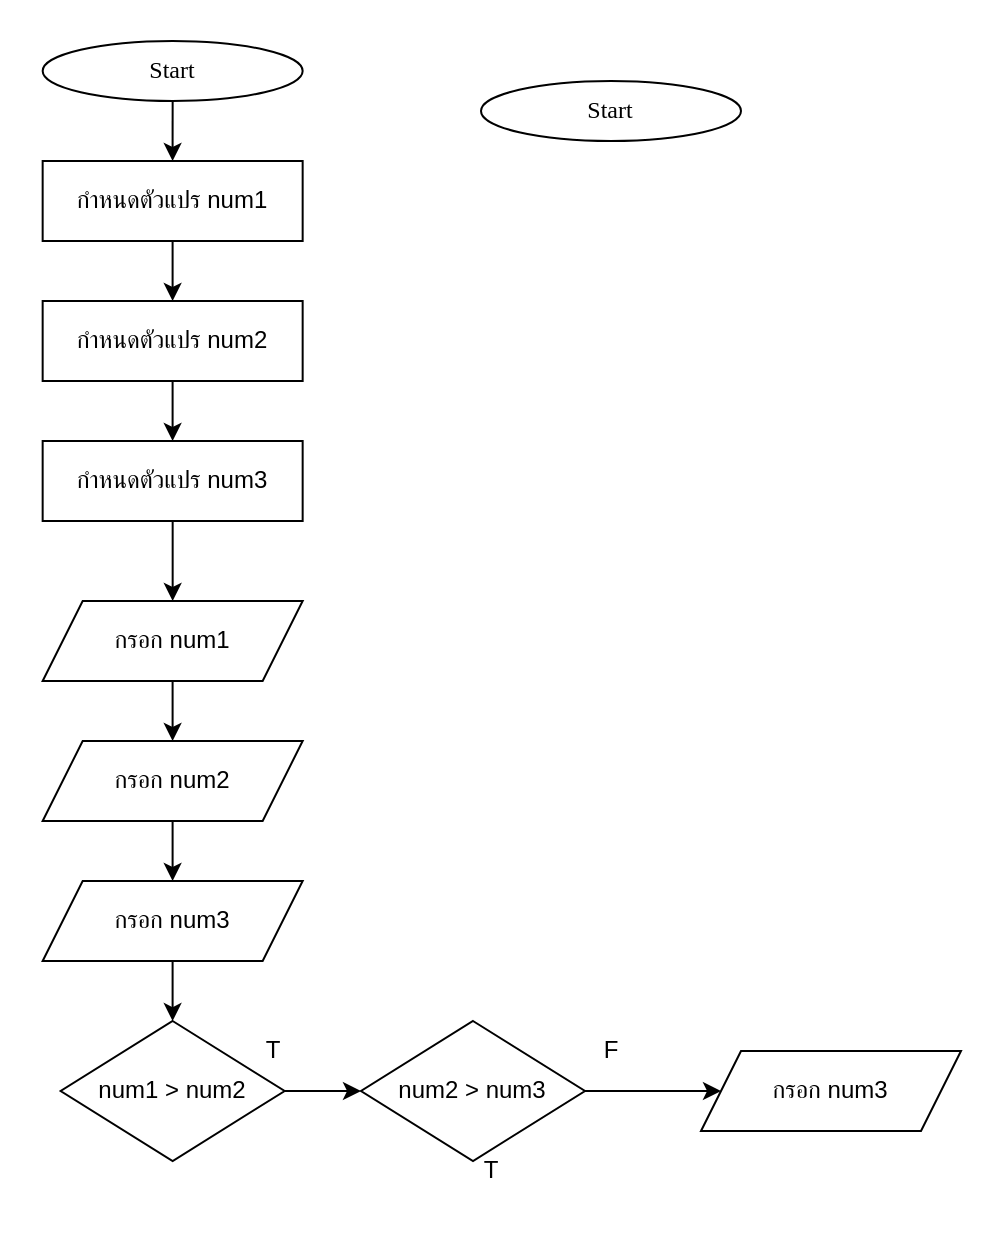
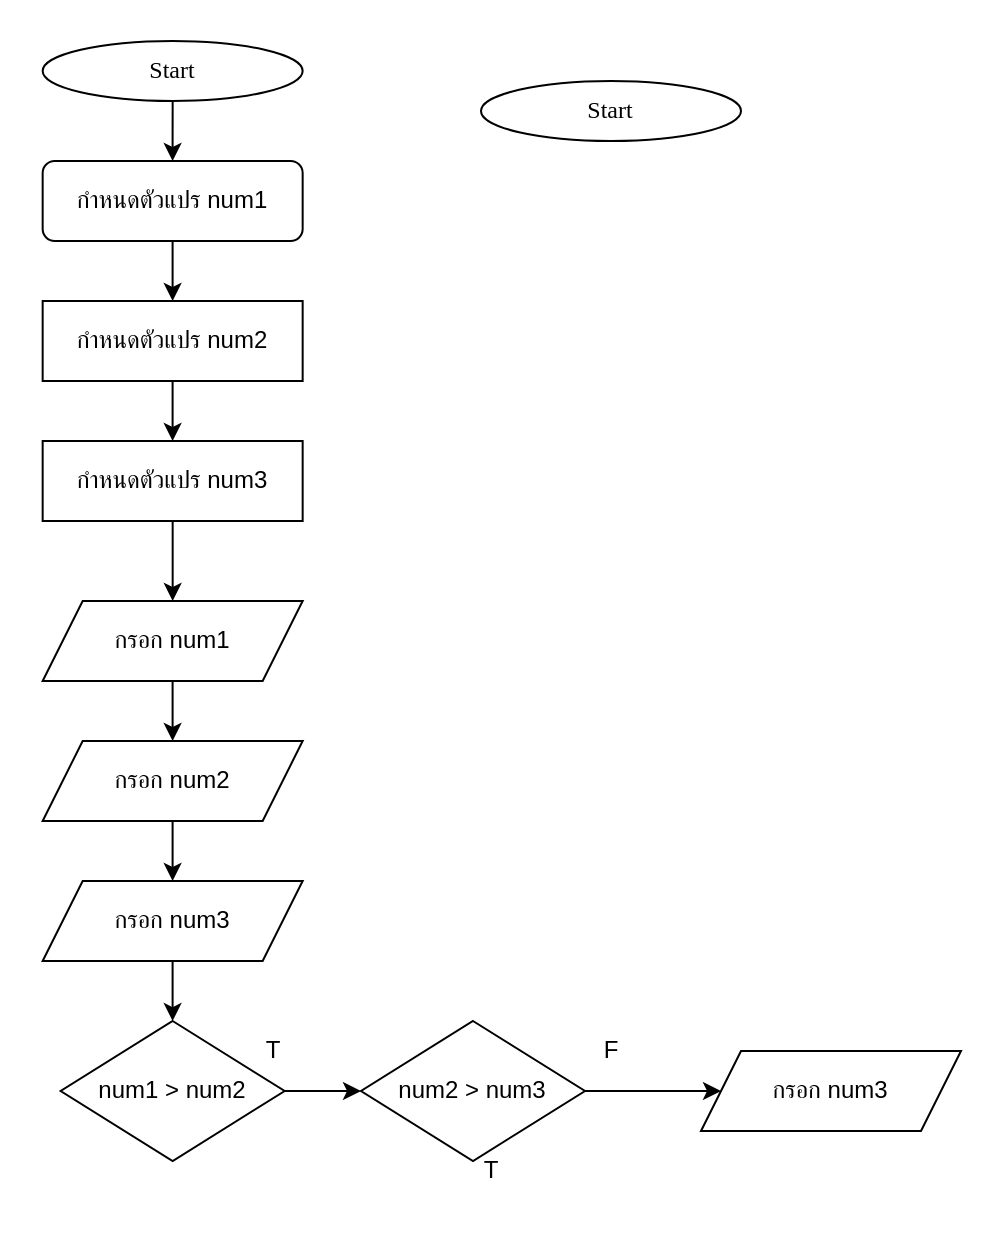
  <mxCell id="0" />
  <mxCell id="1" parent="0" />
  <mxCell id="2" value="" style="edgeStyle=orthogonalEdgeStyle;rounded=0;orthogonalLoop=1;jettySize=auto;html=1;" edge="1" parent="1" source="3" target="6"><mxGeometry relative="1" as="geometry" /></mxCell>
  <mxCell id="3" value="&lt;font data-font-src=&quot;https://fonts.googleapis.com/css?family=Sarabun&quot; face=&quot;Sarabun&quot;&gt;Start&lt;/font&gt;" style="ellipse;whiteSpace=wrap;html=1;" vertex="1" parent="1"><mxGeometry x="20.83" y="20" width="130" height="30" as="geometry" /></mxCell>
  <mxCell id="4" value="&lt;font data-font-src=&quot;https://fonts.googleapis.com/css?family=Sarabun&quot; face=&quot;Sarabun&quot;&gt;Start&lt;/font&gt;" style="ellipse;whiteSpace=wrap;html=1;" vertex="1" parent="1"><mxGeometry x="240" y="40" width="130" height="30" as="geometry" /></mxCell>
  <mxCell id="5" value="" style="edgeStyle=orthogonalEdgeStyle;rounded=0;orthogonalLoop=1;jettySize=auto;html=1;" edge="1" parent="1" source="6" target="8"><mxGeometry relative="1" as="geometry" /></mxCell>
- <mxCell id="6" value="กำหนดตัวแปร num1" style="rounded=0;whiteSpace=wrap;html=1;" vertex="1" parent="1"><mxGeometry x="20.83" y="80" width="130" height="40" as="geometry" /></mxCell>
+ <mxCell id="6" value="กำหนดตัวแปร num1" style="whiteSpace=wrap;html=1;rounded=1;" vertex="1" parent="1"><mxGeometry x="20.83" y="80" width="130" height="40" as="geometry" /></mxCell>
  <mxCell id="7" value="" style="edgeStyle=orthogonalEdgeStyle;rounded=0;orthogonalLoop=1;jettySize=auto;html=1;" edge="1" parent="1" source="8" target="10"><mxGeometry relative="1" as="geometry" /></mxCell>
  <mxCell id="8" value="กำหนดตัวแปร num2" style="rounded=0;whiteSpace=wrap;html=1;" vertex="1" parent="1"><mxGeometry x="20.83" y="150" width="130" height="40" as="geometry" /></mxCell>
  <mxCell id="9" value="" style="edgeStyle=orthogonalEdgeStyle;rounded=0;orthogonalLoop=1;jettySize=auto;html=1;" edge="1" parent="1" source="10" target="12"><mxGeometry relative="1" as="geometry" /></mxCell>
  <mxCell id="10" value="กำหนดตัวแปร num3" style="rounded=0;whiteSpace=wrap;html=1;" vertex="1" parent="1"><mxGeometry x="20.83" y="220" width="130" height="40" as="geometry" /></mxCell>
  <mxCell id="11" value="" style="edgeStyle=orthogonalEdgeStyle;rounded=0;orthogonalLoop=1;jettySize=auto;html=1;" edge="1" parent="1" source="12" target="14"><mxGeometry relative="1" as="geometry" /></mxCell>
  <mxCell id="12" value="กรอก num1" style="shape=parallelogram;perimeter=parallelogramPerimeter;whiteSpace=wrap;html=1;fixedSize=1;" vertex="1" parent="1"><mxGeometry x="20.83" y="300" width="130" height="40" as="geometry" /></mxCell>
  <mxCell id="13" value="" style="edgeStyle=orthogonalEdgeStyle;rounded=0;orthogonalLoop=1;jettySize=auto;html=1;" edge="1" parent="1" source="14" target="16"><mxGeometry relative="1" as="geometry" /></mxCell>
  <mxCell id="14" value="กรอก num2" style="shape=parallelogram;perimeter=parallelogramPerimeter;whiteSpace=wrap;html=1;fixedSize=1;" vertex="1" parent="1"><mxGeometry x="20.83" y="370" width="130" height="40" as="geometry" /></mxCell>
  <mxCell id="15" value="" style="edgeStyle=orthogonalEdgeStyle;rounded=0;orthogonalLoop=1;jettySize=auto;html=1;" edge="1" parent="1" source="16" target="18"><mxGeometry relative="1" as="geometry" /></mxCell>
  <mxCell id="16" value="กรอก num3" style="shape=parallelogram;perimeter=parallelogramPerimeter;whiteSpace=wrap;html=1;fixedSize=1;" vertex="1" parent="1"><mxGeometry x="20.83" y="440" width="130" height="40" as="geometry" /></mxCell>
  <mxCell id="17" value="" style="edgeStyle=orthogonalEdgeStyle;rounded=0;orthogonalLoop=1;jettySize=auto;html=1;" edge="1" parent="1" source="18" target="20"><mxGeometry relative="1" as="geometry" /></mxCell>
  <mxCell id="18" value="num1 &amp;gt; num2" style="rhombus;whiteSpace=wrap;html=1;" vertex="1" parent="1"><mxGeometry x="29.83" y="510" width="112" height="70" as="geometry" /></mxCell>
  <mxCell id="19" value="" style="edgeStyle=orthogonalEdgeStyle;rounded=0;orthogonalLoop=1;jettySize=auto;html=1;" edge="1" parent="1" source="20" target="22"><mxGeometry relative="1" as="geometry" /></mxCell>
  <mxCell id="20" value="num2 &amp;gt; num3" style="rhombus;whiteSpace=wrap;html=1;" vertex="1" parent="1"><mxGeometry x="180" y="510" width="112" height="70" as="geometry" /></mxCell>
  <mxCell id="21" value="T" style="text;html=1;align=center;verticalAlign=middle;resizable=0;points=[];autosize=1;strokeColor=none;fillColor=none;" vertex="1" parent="1"><mxGeometry x="120.83" y="510" width="30" height="30" as="geometry" /></mxCell>
  <mxCell id="22" value="กรอก num3" style="shape=parallelogram;perimeter=parallelogramPerimeter;whiteSpace=wrap;html=1;fixedSize=1;" vertex="1" parent="1"><mxGeometry x="350" y="525" width="130" height="40" as="geometry" /></mxCell>
  <mxCell id="23" value="T" style="text;html=1;align=center;verticalAlign=middle;resizable=0;points=[];autosize=1;strokeColor=none;fillColor=none;" vertex="1" parent="1"><mxGeometry x="230" y="570" width="30" height="30" as="geometry" /></mxCell>
  <mxCell id="24" value="F" style="text;html=1;align=center;verticalAlign=middle;resizable=0;points=[];autosize=1;strokeColor=none;fillColor=none;" vertex="1" parent="1"><mxGeometry x="290" y="510" width="30" height="30" as="geometry" /></mxCell>
